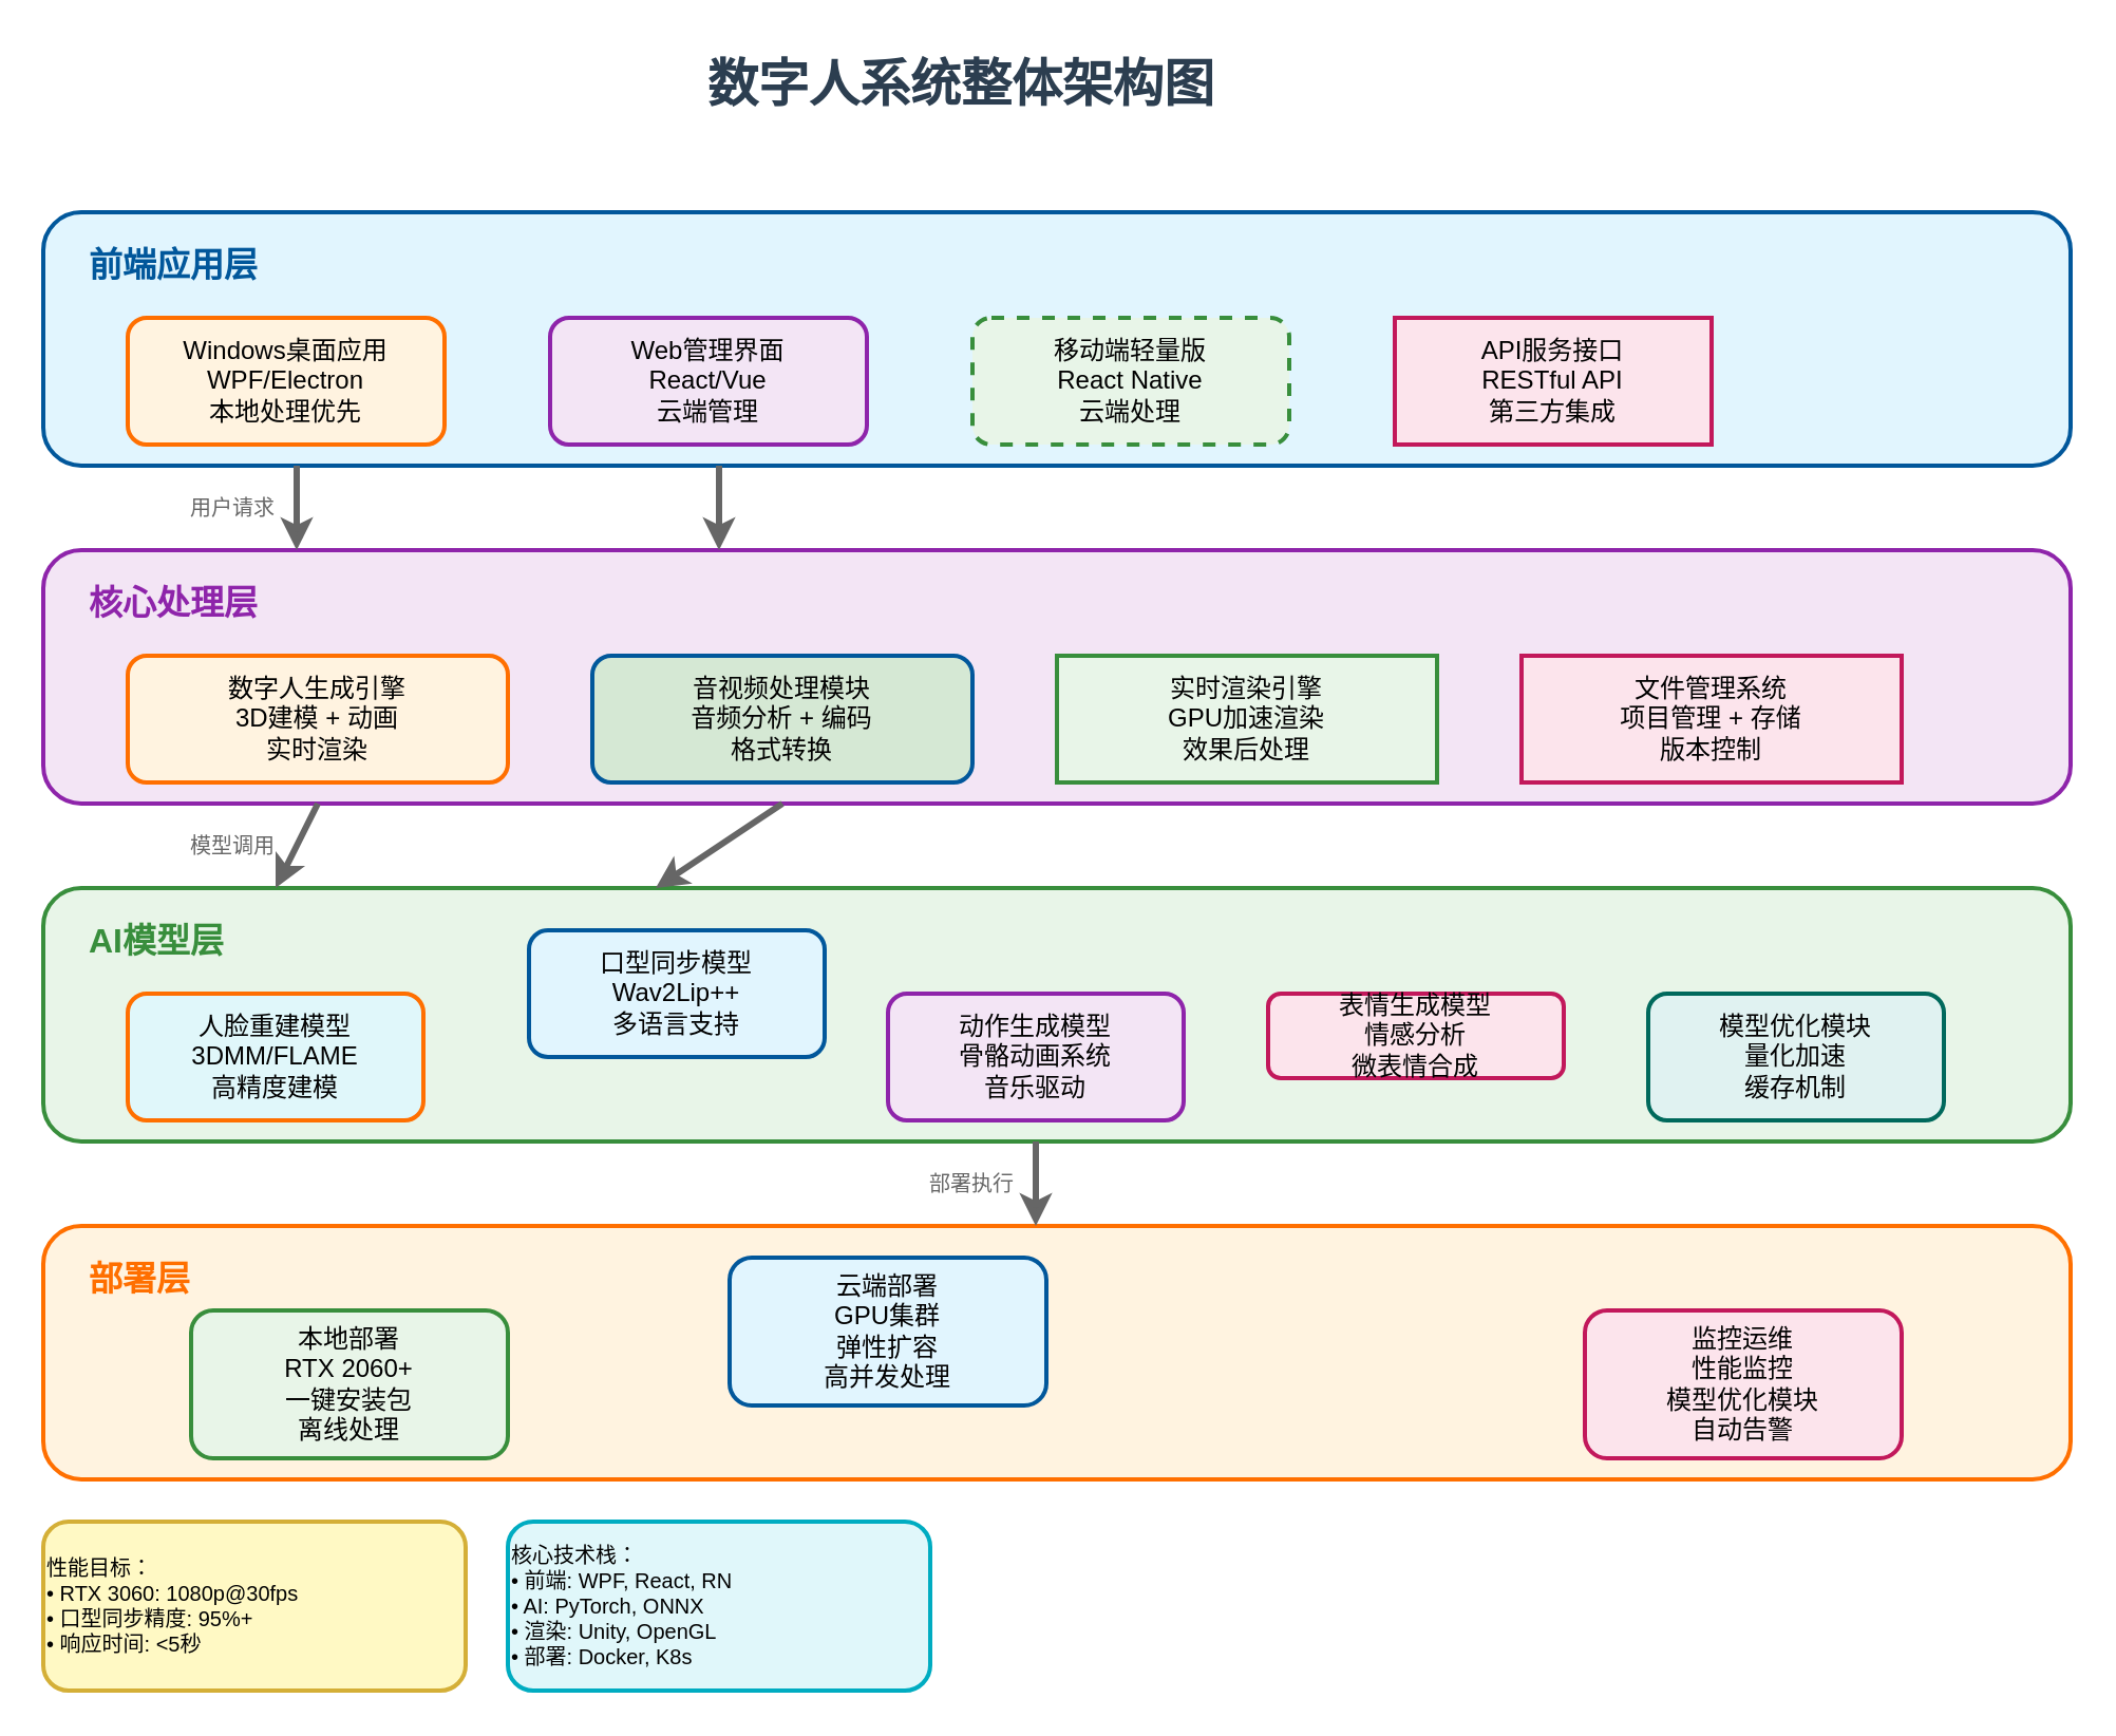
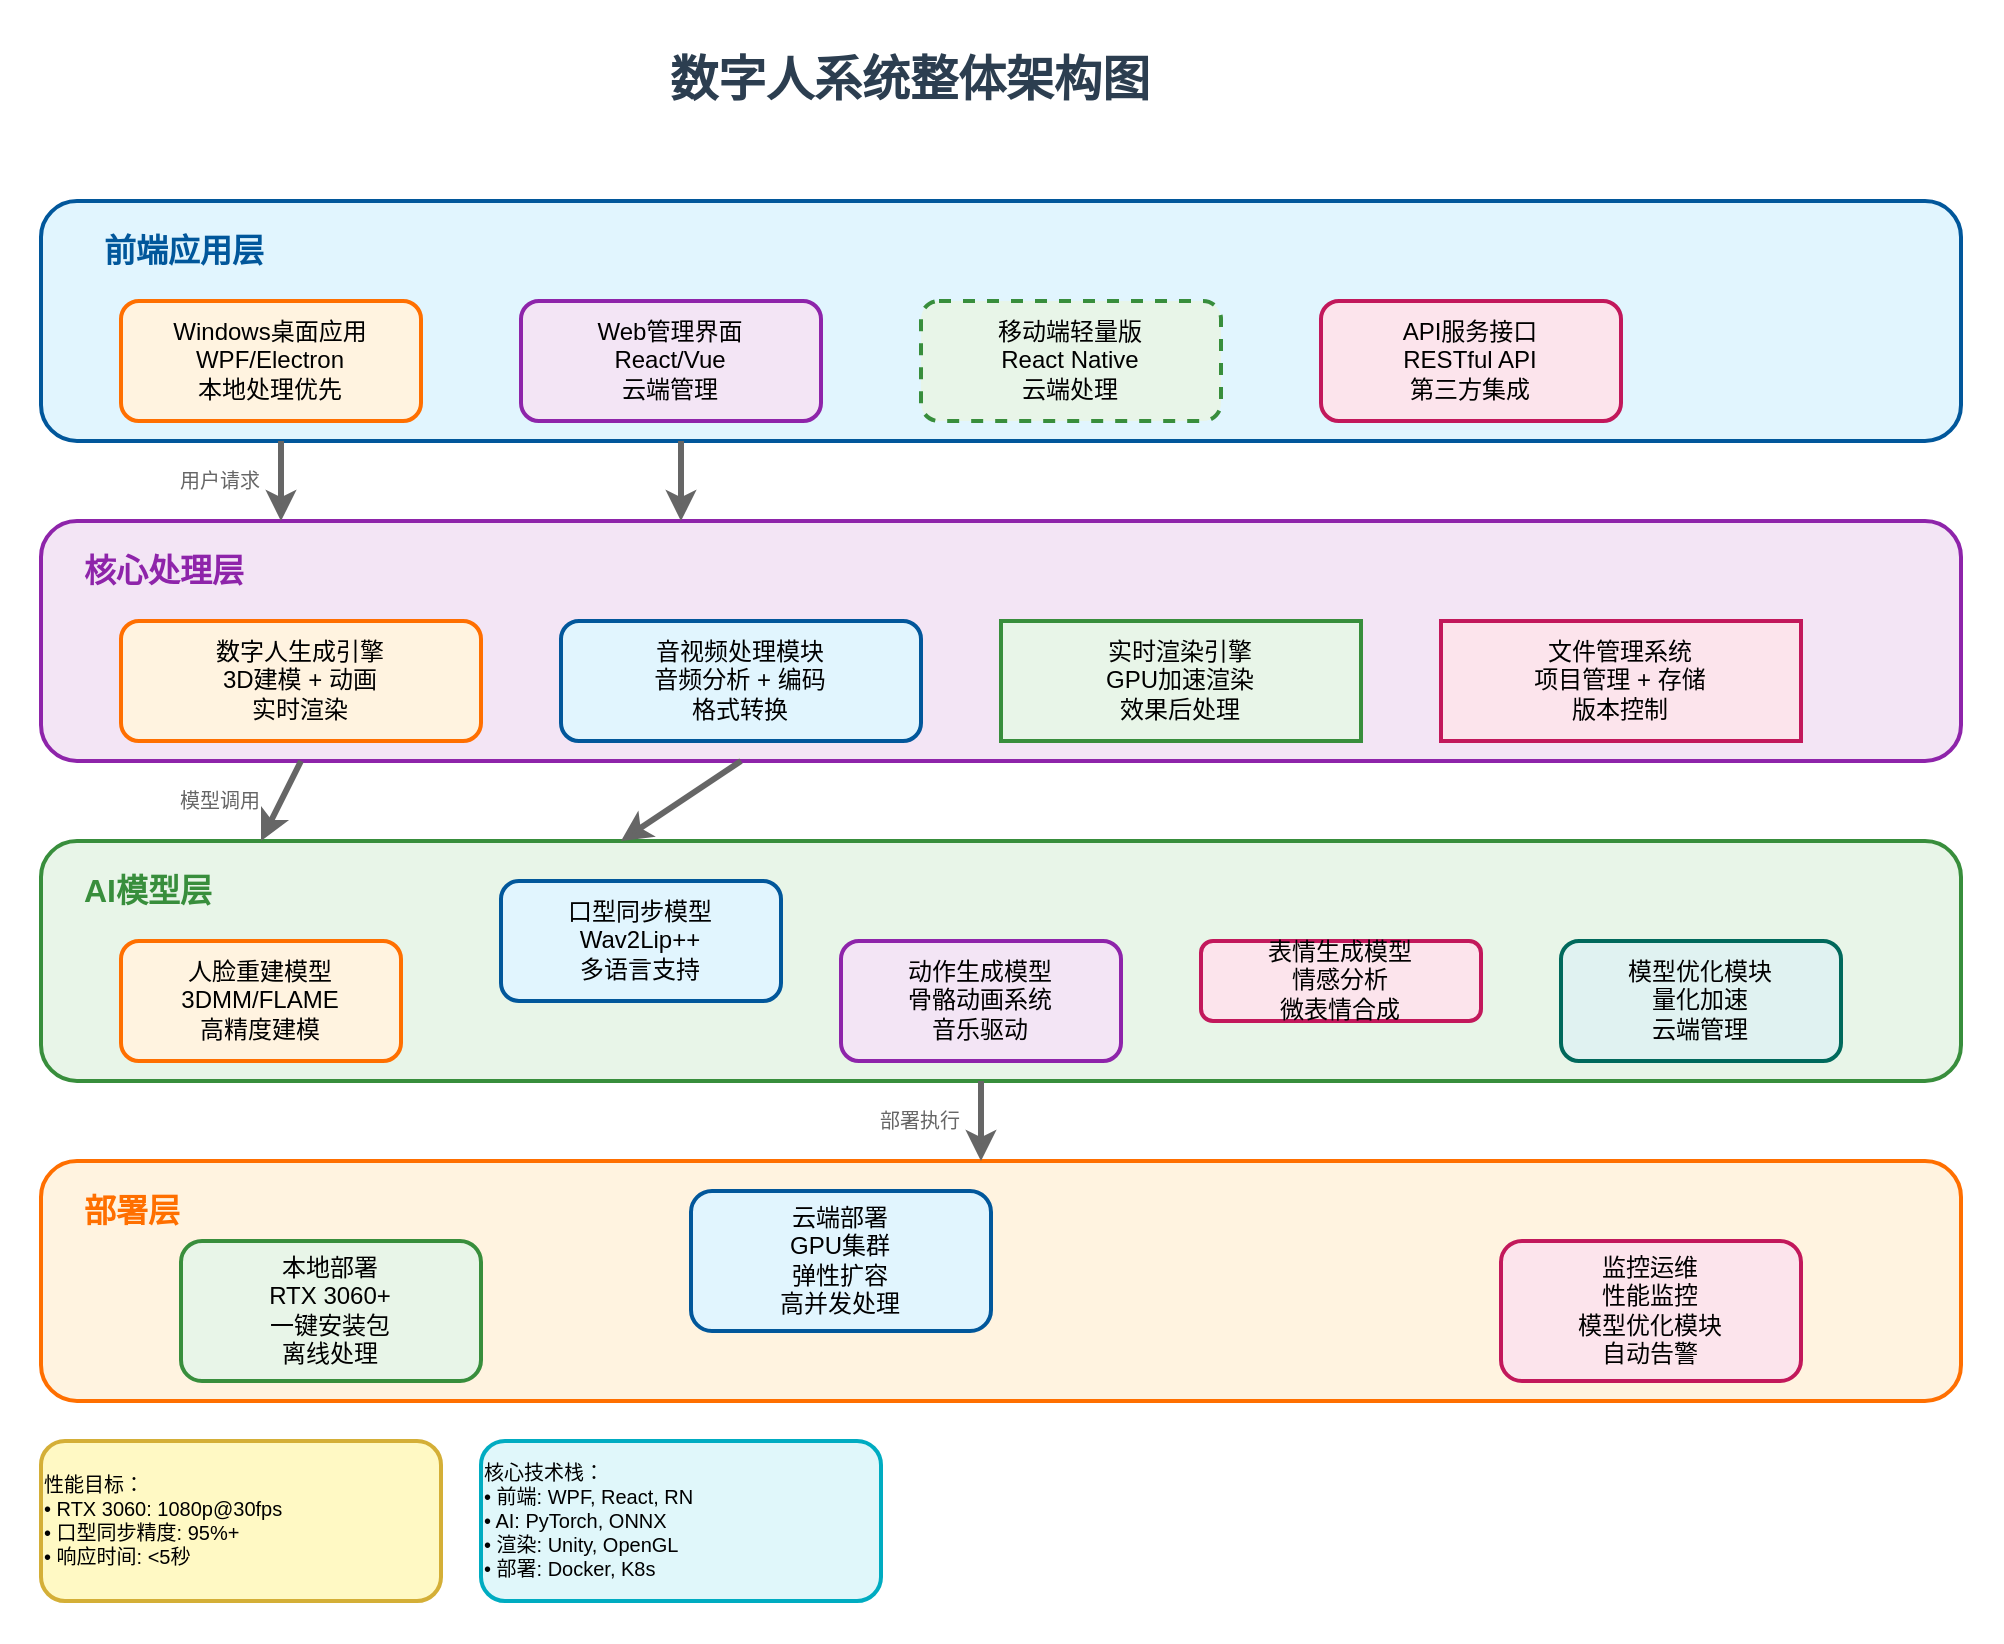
  <mxCell id="0" />
  <mxCell id="1" parent="0" />
  <mxCell id="2" value="数字人系统整体架构图" style="text;html=1;strokeColor=none;fillColor=none;align=center;verticalAlign=middle;whiteSpace=wrap;rounded=0;fontSize=24;fontStyle=1;fontColor=#2c3e50;" vertex="1" parent="1"><mxGeometry x="305" y="20" width="300" height="40" as="geometry" /></mxCell>
  <mxCell id="3" value="" style="rounded=1;whiteSpace=wrap;html=1;fillColor=#e1f5fe;strokeColor=#01579b;strokeWidth=2;" vertex="1" parent="1"><mxGeometry x="20" y="100" width="960" height="120" as="geometry" /></mxCell>
- <mxCell id="4" value="前端应用层" style="text;html=1;strokeColor=none;fillColor=none;align=left;verticalAlign=middle;whiteSpace=wrap;rounded=0;fontSize=16;fontStyle=1;fontColor=#01579b;" vertex="1" parent="1"><mxGeometry x="40" y="110" width="100" height="30" as="geometry" /></mxCell>
+ <mxCell id="4" value="前端应用层" style="text;html=1;strokeColor=none;fillColor=none;align=left;verticalAlign=middle;whiteSpace=wrap;rounded=0;fontSize=16;fontStyle=1;fontColor=#01579b;" vertex="1" parent="1"><mxGeometry x="50" y="110" width="100" height="30" as="geometry" /></mxCell>
  <mxCell id="5" value="Windows桌面应用&#10;WPF/Electron&#10;本地处理优先" style="rounded=1;whiteSpace=wrap;html=1;fillColor=#fff3e0;strokeColor=#ff6f00;strokeWidth=2;fontSize=12;" vertex="1" parent="1"><mxGeometry x="60" y="150" width="150" height="60" as="geometry" /></mxCell>
  <mxCell id="6" value="Web管理界面&#10;React/Vue&#10;云端管理" style="rounded=1;whiteSpace=wrap;html=1;fillColor=#f3e5f5;strokeColor=#8e24aa;strokeWidth=2;fontSize=12;" vertex="1" parent="1"><mxGeometry x="260" y="150" width="150" height="60" as="geometry" /></mxCell>
  <mxCell id="7" value="移动端轻量版&#10;React Native&#10;云端处理" style="rounded=1;whiteSpace=wrap;html=1;fillColor=#e8f5e8;strokeColor=#388e3c;strokeWidth=2;fontSize=12;dashed=1;" vertex="1" parent="1"><mxGeometry x="460" y="150" width="150" height="60" as="geometry" /></mxCell>
- <mxCell id="8" value="API服务接口&#10;RESTful API&#10;第三方集成" style="whiteSpace=wrap;html=1;fillColor=#fce4ec;strokeColor=#c2185b;strokeWidth=2;fontSize=12;rounded=0;" vertex="1" parent="1"><mxGeometry x="660" y="150" width="150" height="60" as="geometry" /></mxCell>
+ <mxCell id="8" value="API服务接口&#10;RESTful API&#10;第三方集成" style="rounded=1;whiteSpace=wrap;html=1;fillColor=#fce4ec;strokeColor=#c2185b;strokeWidth=2;fontSize=12;" vertex="1" parent="1"><mxGeometry x="660" y="150" width="150" height="60" as="geometry" /></mxCell>
  <mxCell id="9" value="" style="rounded=1;whiteSpace=wrap;html=1;fillColor=#f3e5f5;strokeColor=#8e24aa;strokeWidth=2;" vertex="1" parent="1"><mxGeometry x="20" y="260" width="960" height="120" as="geometry" /></mxCell>
  <mxCell id="10" value="核心处理层" style="text;html=1;strokeColor=none;fillColor=none;align=left;verticalAlign=middle;whiteSpace=wrap;rounded=0;fontSize=16;fontStyle=1;fontColor=#8e24aa;" vertex="1" parent="1"><mxGeometry x="40" y="270" width="100" height="30" as="geometry" /></mxCell>
  <mxCell id="11" value="数字人生成引擎&#10;3D建模 + 动画&#10;实时渲染" style="rounded=1;whiteSpace=wrap;html=1;fillColor=#fff3e0;strokeColor=#ff6f00;strokeWidth=2;fontSize=12;" vertex="1" parent="1"><mxGeometry x="60" y="310" width="180" height="60" as="geometry" /></mxCell>
- <mxCell id="12" value="音视频处理模块&#10;音频分析 + 编码&#10;格式转换" style="rounded=1;whiteSpace=wrap;html=1;fillColor=#d5e8d4;strokeColor=#01579b;strokeWidth=2;fontSize=12;" vertex="1" parent="1"><mxGeometry x="280" y="310" width="180" height="60" as="geometry" /></mxCell>
+ <mxCell id="12" value="音视频处理模块&#10;音频分析 + 编码&#10;格式转换" style="rounded=1;whiteSpace=wrap;html=1;fillColor=#e1f5fe;strokeColor=#01579b;strokeWidth=2;fontSize=12;" vertex="1" parent="1"><mxGeometry x="280" y="310" width="180" height="60" as="geometry" /></mxCell>
  <mxCell id="13" value="实时渲染引擎&#10;GPU加速渲染&#10;效果后处理" style="whiteSpace=wrap;html=1;fillColor=#e8f5e8;strokeColor=#388e3c;strokeWidth=2;fontSize=12;rounded=0;" vertex="1" parent="1"><mxGeometry x="500" y="310" width="180" height="60" as="geometry" /></mxCell>
  <mxCell id="14" value="文件管理系统&#10;项目管理 + 存储&#10;版本控制" style="whiteSpace=wrap;html=1;fillColor=#fce4ec;strokeColor=#c2185b;strokeWidth=2;fontSize=12;rounded=0;" vertex="1" parent="1"><mxGeometry x="720" y="310" width="180" height="60" as="geometry" /></mxCell>
  <mxCell id="15" value="" style="rounded=1;whiteSpace=wrap;html=1;fillColor=#e8f5e8;strokeColor=#388e3c;strokeWidth=2;" vertex="1" parent="1"><mxGeometry x="20" y="420" width="960" height="120" as="geometry" /></mxCell>
  <mxCell id="16" value="AI模型层" style="text;html=1;strokeColor=none;fillColor=none;align=left;verticalAlign=middle;whiteSpace=wrap;rounded=0;fontSize=16;fontStyle=1;fontColor=#388e3c;" vertex="1" parent="1"><mxGeometry x="40" y="430" width="100" height="30" as="geometry" /></mxCell>
- <mxCell id="17" value="人脸重建模型&#10;3DMM/FLAME&#10;高精度建模" style="rounded=1;whiteSpace=wrap;html=1;fillColor=#e0f7fa;strokeColor=#ff6f00;strokeWidth=2;fontSize=12;" vertex="1" parent="1"><mxGeometry x="60" y="470" width="140" height="60" as="geometry" /></mxCell>
+ <mxCell id="17" value="人脸重建模型&#10;3DMM/FLAME&#10;高精度建模" style="rounded=1;whiteSpace=wrap;html=1;fillColor=#fff3e0;strokeColor=#ff6f00;strokeWidth=2;fontSize=12;" vertex="1" parent="1"><mxGeometry x="60" y="470" width="140" height="60" as="geometry" /></mxCell>
  <mxCell id="18" value="口型同步模型&#10;Wav2Lip++&#10;多语言支持" style="rounded=1;whiteSpace=wrap;html=1;fillColor=#e1f5fe;strokeColor=#01579b;strokeWidth=2;fontSize=12;" vertex="1" parent="1"><mxGeometry x="250" y="440" width="140" height="60" as="geometry" /></mxCell>
  <mxCell id="19" value="动作生成模型&#10;骨骼动画系统&#10;音乐驱动" style="rounded=1;whiteSpace=wrap;html=1;fillColor=#f3e5f5;strokeColor=#8e24aa;strokeWidth=2;fontSize=12;" vertex="1" parent="1"><mxGeometry x="420" y="470" width="140" height="60" as="geometry" /></mxCell>
  <mxCell id="20" value="表情生成模型&#10;情感分析&#10;微表情合成" style="rounded=1;whiteSpace=wrap;html=1;fillColor=#fce4ec;strokeColor=#c2185b;strokeWidth=2;fontSize=12;" vertex="1" parent="1"><mxGeometry x="600" y="470" width="140" height="40" as="geometry" /></mxCell>
- <mxCell id="21" value="模型优化模块&#10;量化加速&#10;缓存机制" style="rounded=1;whiteSpace=wrap;html=1;fillColor=#e0f2f1;strokeColor=#00695c;strokeWidth=2;fontSize=12;" vertex="1" parent="1"><mxGeometry x="780" y="470" width="140" height="60" as="geometry" /></mxCell>
+ <mxCell id="21" value="模型优化模块&#10;量化加速&#10;云端管理" style="rounded=1;whiteSpace=wrap;html=1;fillColor=#e0f2f1;strokeColor=#00695c;strokeWidth=2;fontSize=12;" vertex="1" parent="1"><mxGeometry x="780" y="470" width="140" height="60" as="geometry" /></mxCell>
  <mxCell id="22" value="" style="rounded=1;whiteSpace=wrap;html=1;fillColor=#fff3e0;strokeColor=#ff6f00;strokeWidth=2;" vertex="1" parent="1"><mxGeometry x="20" y="580" width="960" height="120" as="geometry" /></mxCell>
  <mxCell id="23" value="部署层" style="text;html=1;strokeColor=none;fillColor=none;align=left;verticalAlign=middle;whiteSpace=wrap;rounded=0;fontSize=16;fontStyle=1;fontColor=#ff6f00;" vertex="1" parent="1"><mxGeometry x="40" y="590" width="100" height="30" as="geometry" /></mxCell>
- <mxCell id="24" value="本地部署&#10;RTX 2060+&#10;一键安装包&#10;离线处理" style="rounded=1;whiteSpace=wrap;html=1;fillColor=#e8f5e8;strokeColor=#388e3c;strokeWidth=2;fontSize=12;" vertex="1" parent="1"><mxGeometry x="90" y="620" width="150" height="70" as="geometry" /></mxCell>
+ <mxCell id="24" value="本地部署&#10;RTX 3060+&#10;一键安装包&#10;离线处理" style="rounded=1;whiteSpace=wrap;html=1;fillColor=#e8f5e8;strokeColor=#388e3c;strokeWidth=2;fontSize=12;" vertex="1" parent="1"><mxGeometry x="90" y="620" width="150" height="70" as="geometry" /></mxCell>
  <mxCell id="25" value="云端部署&#10;GPU集群&#10;弹性扩容&#10;高并发处理" style="rounded=1;whiteSpace=wrap;html=1;fillColor=#e1f5fe;strokeColor=#01579b;strokeWidth=2;fontSize=12;" vertex="1" parent="1"><mxGeometry x="345" y="595" width="150" height="70" as="geometry" /></mxCell>
  <mxCell id="26" value="监控运维&#10;性能监控&#10;模型优化模块&#10;自动告警" style="rounded=1;whiteSpace=wrap;html=1;fillColor=#fce4ec;strokeColor=#c2185b;strokeWidth=2;fontSize=12;" vertex="1" parent="1"><mxGeometry x="750" y="620" width="150" height="70" as="geometry" /></mxCell>
  <mxCell id="27" value="" style="endArrow=classic;html=1;strokeColor=#666666;strokeWidth=3;" edge="1" parent="1"><mxGeometry width="50" height="50" relative="1" as="geometry"><mxPoint x="140" y="220" as="sourcePoint" /><mxPoint x="140" y="260" as="targetPoint" /></mxGeometry></mxCell>
  <mxCell id="28" value="" style="endArrow=classic;html=1;strokeColor=#666666;strokeWidth=3;" edge="1" parent="1"><mxGeometry width="50" height="50" relative="1" as="geometry"><mxPoint x="340" y="220" as="sourcePoint" /><mxPoint x="340" y="260" as="targetPoint" /></mxGeometry></mxCell>
  <mxCell id="29" value="" style="endArrow=classic;html=1;strokeColor=#666666;strokeWidth=3;" edge="1" parent="1"><mxGeometry width="50" height="50" relative="1" as="geometry"><mxPoint x="150" y="380" as="sourcePoint" /><mxPoint x="130" y="420" as="targetPoint" /></mxGeometry></mxCell>
  <mxCell id="30" value="" style="endArrow=classic;html=1;strokeColor=#666666;strokeWidth=3;" edge="1" parent="1"><mxGeometry width="50" height="50" relative="1" as="geometry"><mxPoint x="370" y="380" as="sourcePoint" /><mxPoint x="310" y="420" as="targetPoint" /></mxGeometry></mxCell>
  <mxCell id="31" value="" style="endArrow=classic;html=1;strokeColor=#666666;strokeWidth=3;" edge="1" parent="1"><mxGeometry width="50" height="50" relative="1" as="geometry"><mxPoint x="490" y="540" as="sourcePoint" /><mxPoint x="490" y="580" as="targetPoint" /></mxGeometry></mxCell>
  <mxCell id="32" value="用户请求" style="text;html=1;strokeColor=none;fillColor=none;align=center;verticalAlign=middle;whiteSpace=wrap;rounded=0;fontSize=10;fontColor=#666666;" vertex="1" parent="1"><mxGeometry x="80" y="230" width="60" height="20" as="geometry" /></mxCell>
  <mxCell id="33" value="模型调用" style="text;html=1;strokeColor=none;fillColor=none;align=center;verticalAlign=middle;whiteSpace=wrap;rounded=0;fontSize=10;fontColor=#666666;" vertex="1" parent="1"><mxGeometry x="80" y="390" width="60" height="20" as="geometry" /></mxCell>
  <mxCell id="34" value="部署执行" style="text;html=1;strokeColor=none;fillColor=none;align=center;verticalAlign=middle;whiteSpace=wrap;rounded=0;fontSize=10;fontColor=#666666;" vertex="1" parent="1"><mxGeometry x="430" y="550" width="60" height="20" as="geometry" /></mxCell>
  <mxCell id="35" value="性能目标：&#10;• RTX 3060: 1080p@30fps&#10;• 口型同步精度: 95%+&#10;• 响应时间: &lt;5秒" style="rounded=1;whiteSpace=wrap;html=1;fillColor=#fff9c4;strokeColor=#d4af37;strokeWidth=2;fontSize=10;fontStyle=0;align=left;" vertex="1" parent="1"><mxGeometry x="20" y="720" width="200" height="80" as="geometry" /></mxCell>
  <mxCell id="36" value="核心技术栈：&#10;• 前端: WPF, React, RN&#10;• AI: PyTorch, ONNX&#10;• 渲染: Unity, OpenGL&#10;• 部署: Docker, K8s" style="rounded=1;whiteSpace=wrap;html=1;fillColor=#e0f7fa;strokeColor=#00acc1;strokeWidth=2;fontSize=10;fontStyle=0;align=left;" vertex="1" parent="1"><mxGeometry x="240" y="720" width="200" height="80" as="geometry" /></mxCell>
